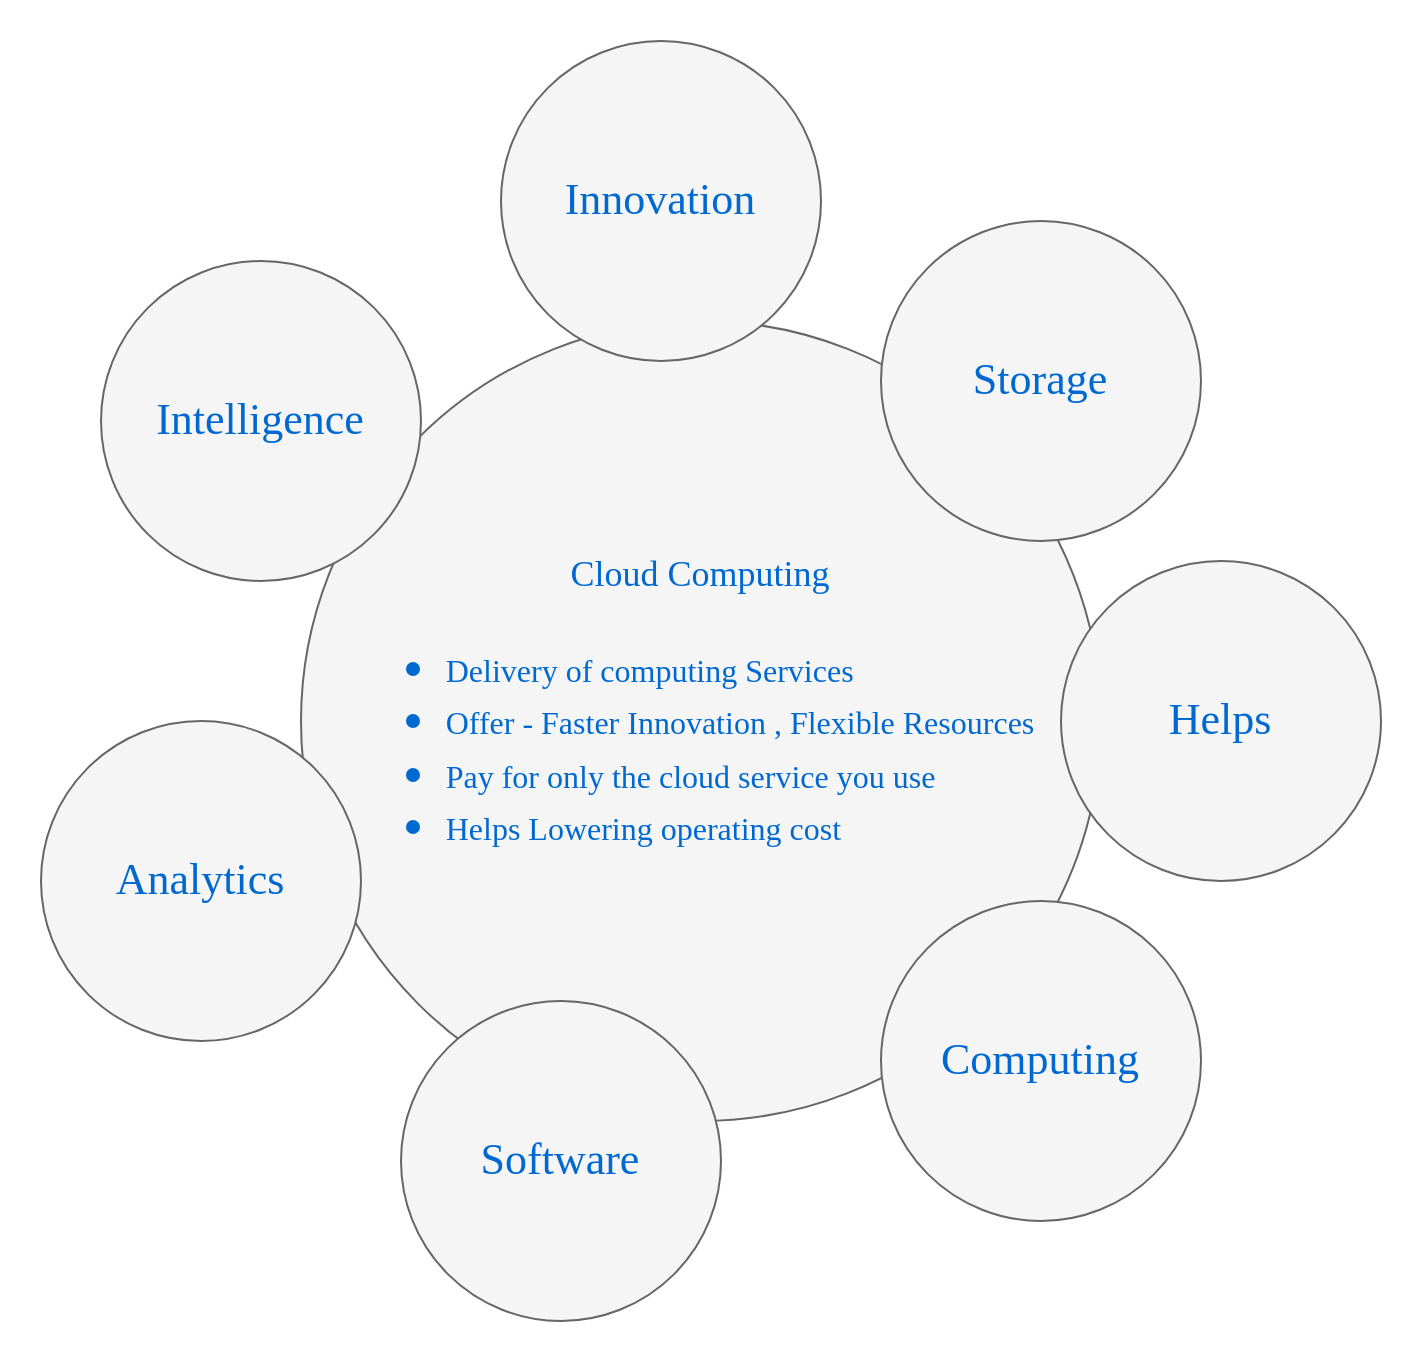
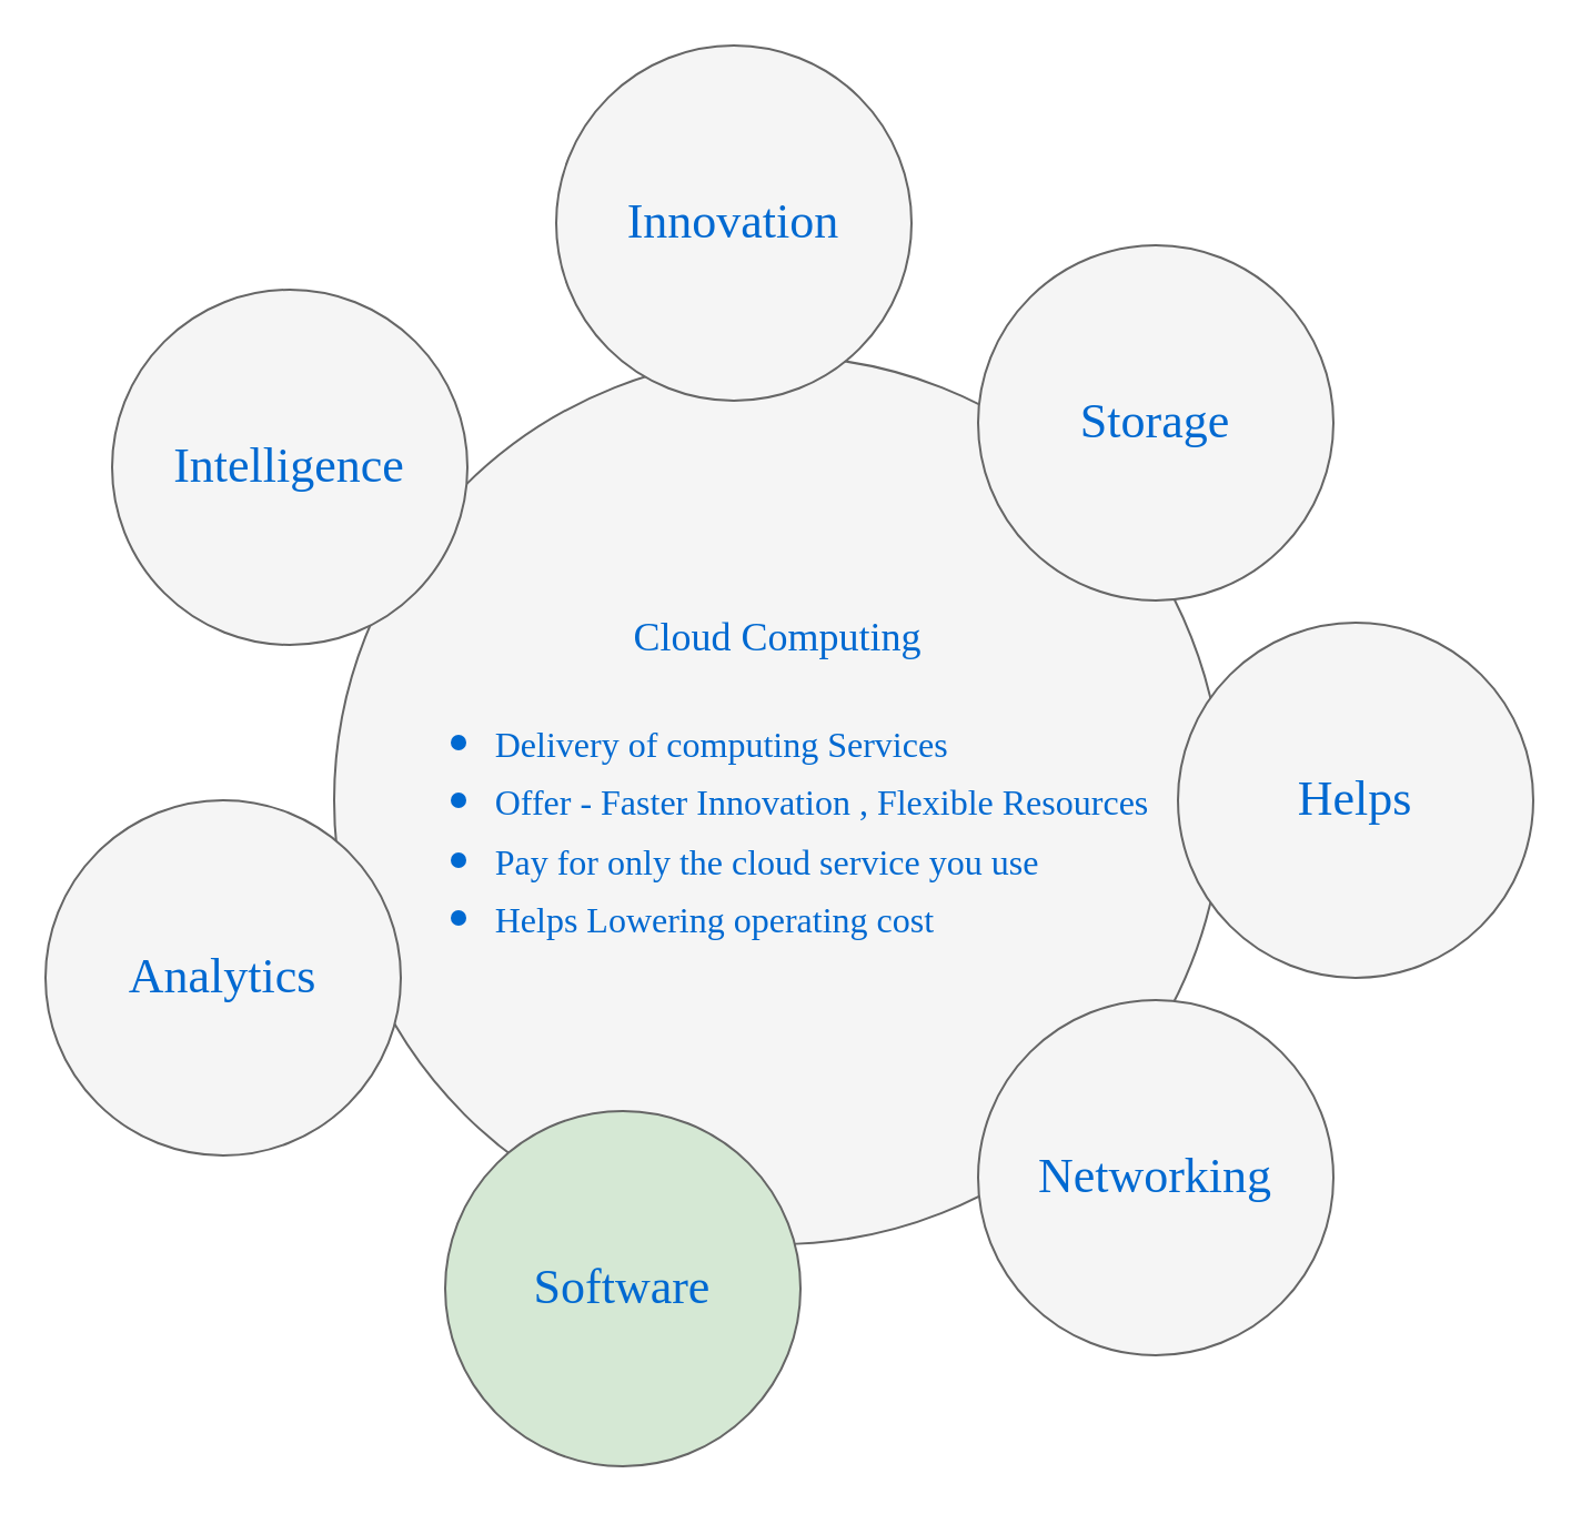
  <mxCell id="0" />
  <mxCell id="1" parent="0" />
  <mxCell id="2" value="&lt;font style=&quot;font-size: 18px&quot;&gt;Cloud Computing&lt;br&gt;&lt;/font&gt;&lt;ul&gt;&lt;li style=&quot;text-align: left&quot;&gt;&lt;font size=&quot;3&quot;&gt;Delivery of computing Services&lt;/font&gt;&lt;/li&gt;&lt;li style=&quot;text-align: left&quot;&gt;&lt;font size=&quot;3&quot;&gt;Offer - Faster Innovation , Flexible Resources&lt;/font&gt;&lt;/li&gt;&lt;li style=&quot;text-align: left&quot;&gt;&lt;font size=&quot;3&quot;&gt;Pay for only the cloud service you use&lt;/font&gt;&lt;/li&gt;&lt;li style=&quot;text-align: left&quot;&gt;&lt;font size=&quot;3&quot;&gt;Helps Lowering operating cost&lt;/font&gt;&lt;/li&gt;&lt;/ul&gt;" style="ellipse;whiteSpace=wrap;html=1;rounded=0;shadow=0;dashed=0;comic=0;fontFamily=Verdana;fontSize=22;fontColor=#0069D1;fillColor=#f5f5f5;strokeColor=#666666;" parent="1" vertex="1"><mxGeometry x="150" y="160" width="400" height="400" as="geometry" /></mxCell>
  <mxCell id="3" value="Innovation" style="ellipse;whiteSpace=wrap;html=1;rounded=0;shadow=0;dashed=0;comic=0;fontFamily=Verdana;fontSize=22;fontColor=#0069D1;fillColor=#f5f5f5;strokeColor=#666666;" parent="1" vertex="1"><mxGeometry x="250" y="20" width="160" height="160" as="geometry" /></mxCell>
- <mxCell id="4" value="Software" style="ellipse;whiteSpace=wrap;html=1;rounded=0;shadow=0;dashed=0;comic=0;fontFamily=Verdana;fontSize=22;fontColor=#0069D1;fillColor=#f5f5f5;strokeColor=#666666;" parent="1" vertex="1"><mxGeometry x="200" y="500" width="160" height="160" as="geometry" /></mxCell>
+ <mxCell id="4" value="Software" style="ellipse;whiteSpace=wrap;html=1;rounded=0;shadow=0;dashed=0;comic=0;fontFamily=Verdana;fontSize=22;fontColor=#0069D1;fillColor=#d5e8d4;strokeColor=#666666;" parent="1" vertex="1"><mxGeometry x="200" y="500" width="160" height="160" as="geometry" /></mxCell>
  <mxCell id="5" value="Helps" style="ellipse;whiteSpace=wrap;html=1;rounded=0;shadow=0;dashed=0;comic=0;fontFamily=Verdana;fontSize=22;fontColor=#0069D1;fillColor=#f5f5f5;strokeColor=#666666;" parent="1" vertex="1"><mxGeometry x="530" y="280" width="160" height="160" as="geometry" /></mxCell>
  <mxCell id="6" value="Intelligence" style="ellipse;whiteSpace=wrap;html=1;rounded=0;shadow=0;dashed=0;comic=0;fontFamily=Verdana;fontSize=22;fontColor=#0069D1;fillColor=#f5f5f5;strokeColor=#666666;" parent="1" vertex="1"><mxGeometry x="50" y="130" width="160" height="160" as="geometry" /></mxCell>
  <mxCell id="7" value="Storage" style="ellipse;whiteSpace=wrap;html=1;rounded=0;shadow=0;dashed=0;comic=0;fontFamily=Verdana;fontSize=22;fontColor=#0069D1;fillColor=#f5f5f5;strokeColor=#666666;" parent="1" vertex="1"><mxGeometry x="440" y="110" width="160" height="160" as="geometry" /></mxCell>
- <mxCell id="8" value="Computing" style="ellipse;whiteSpace=wrap;html=1;rounded=0;shadow=0;dashed=0;comic=0;fontFamily=Verdana;fontSize=22;fontColor=#0069D1;fillColor=#f5f5f5;strokeColor=#666666;" parent="1" vertex="1"><mxGeometry x="440" y="450" width="160" height="160" as="geometry" /></mxCell>
+ <mxCell id="8" value="Networking" style="ellipse;whiteSpace=wrap;html=1;rounded=0;shadow=0;dashed=0;comic=0;fontFamily=Verdana;fontSize=22;fontColor=#0069D1;fillColor=#f5f5f5;strokeColor=#666666;" parent="1" vertex="1"><mxGeometry x="440" y="450" width="160" height="160" as="geometry" /></mxCell>
  <mxCell id="9" value="Analytics" style="ellipse;whiteSpace=wrap;html=1;rounded=0;shadow=0;dashed=0;comic=0;fontFamily=Verdana;fontSize=22;fontColor=#0069D1;fillColor=#f5f5f5;strokeColor=#666666;" parent="1" vertex="1"><mxGeometry x="20" y="360" width="160" height="160" as="geometry" /></mxCell>
